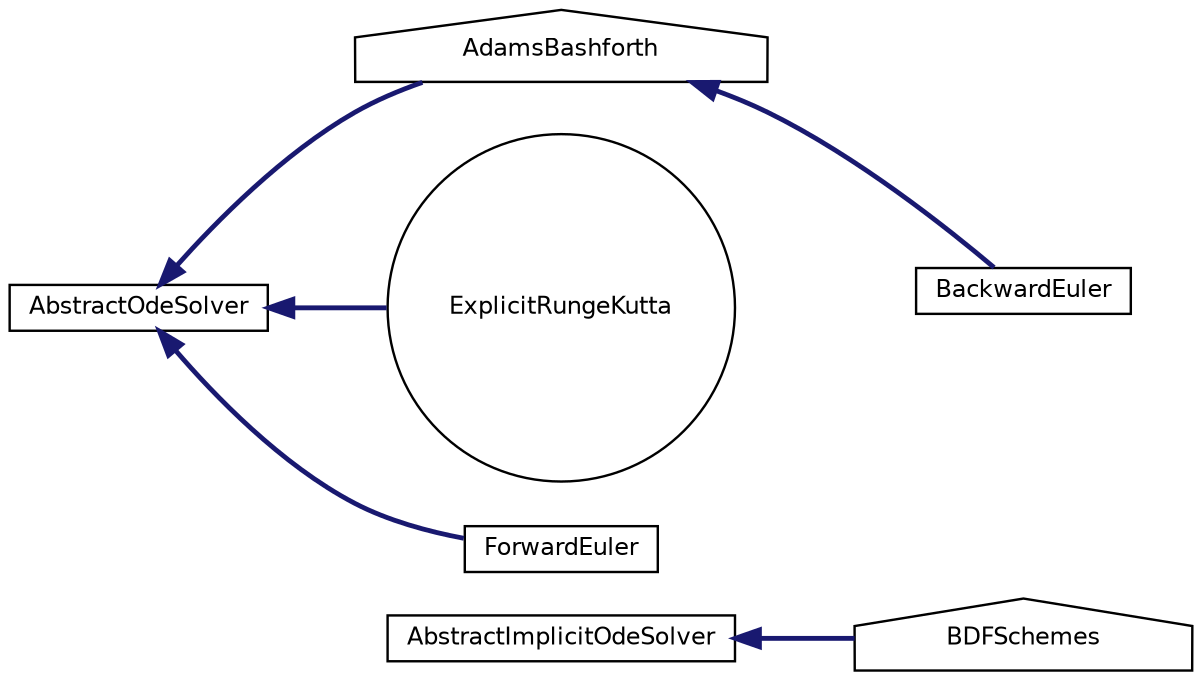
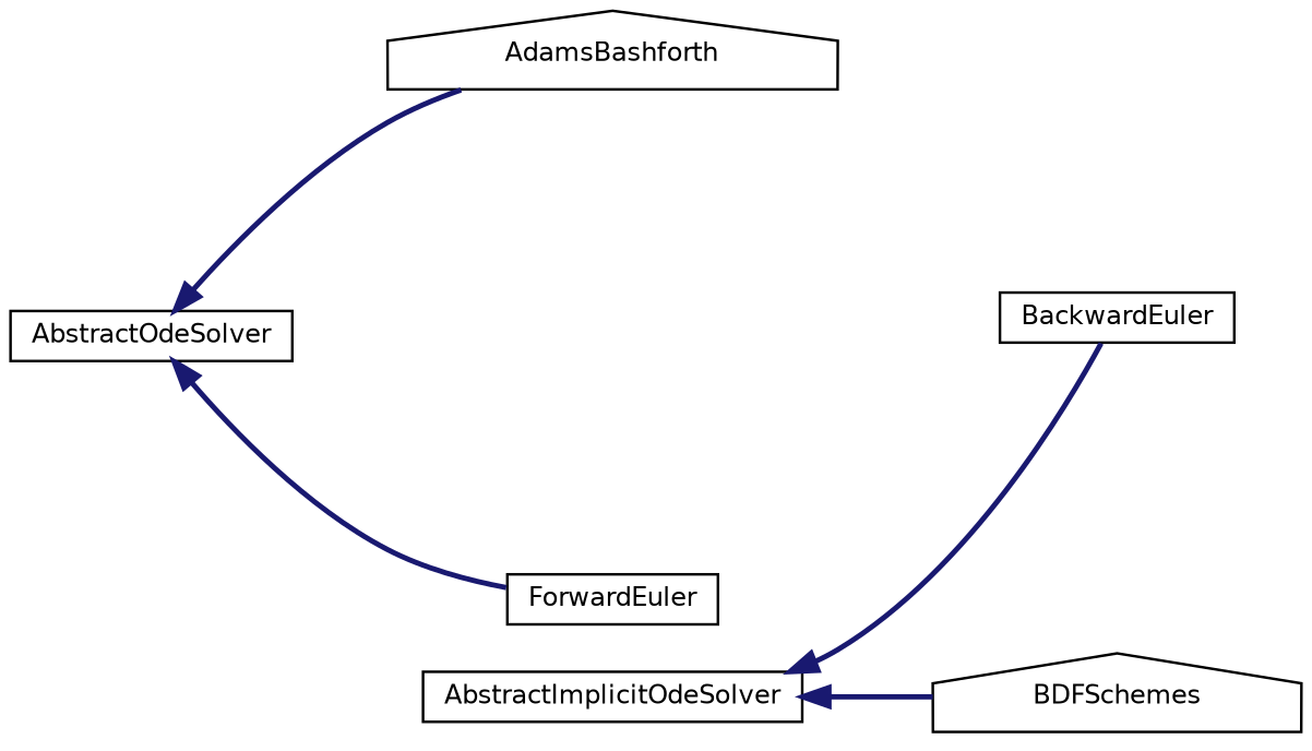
  digraph {
    rankdir=LR
    node [color=black fillcolor=white fontname=Helvetica fontsize=10 shape=box style=filled]
    edge [color=midnightblue dir=back fontname=Helvetica fontsize=10 labelfontname=Helvetica labelfontsize=10 style=bold]
    n1 [height=0.2 label=AbstractOdeSolver width=0.4]
    n2 [height=0.2 label=AdamsBashforth shape=house width=0.4]
-   n3 [height=0.2 label=ExplicitRungeKutta shape=circle width=0.4]
    n4 [height=0.2 label=ForwardEuler width=0.4]
    n5 [height=0.2 label=AbstractImplicitOdeSolver width=0.4]
    n6 [height=0.2 label=BDFSchemes shape=house width=0.4]
    n7 [height=0.2 label=BackwardEuler width=0.4]
    n1 -> n2
-   n1 -> n3
    n1 -> n4
    n5 -> n6
-   n2 -> n7
+   n5 -> n7
  }
